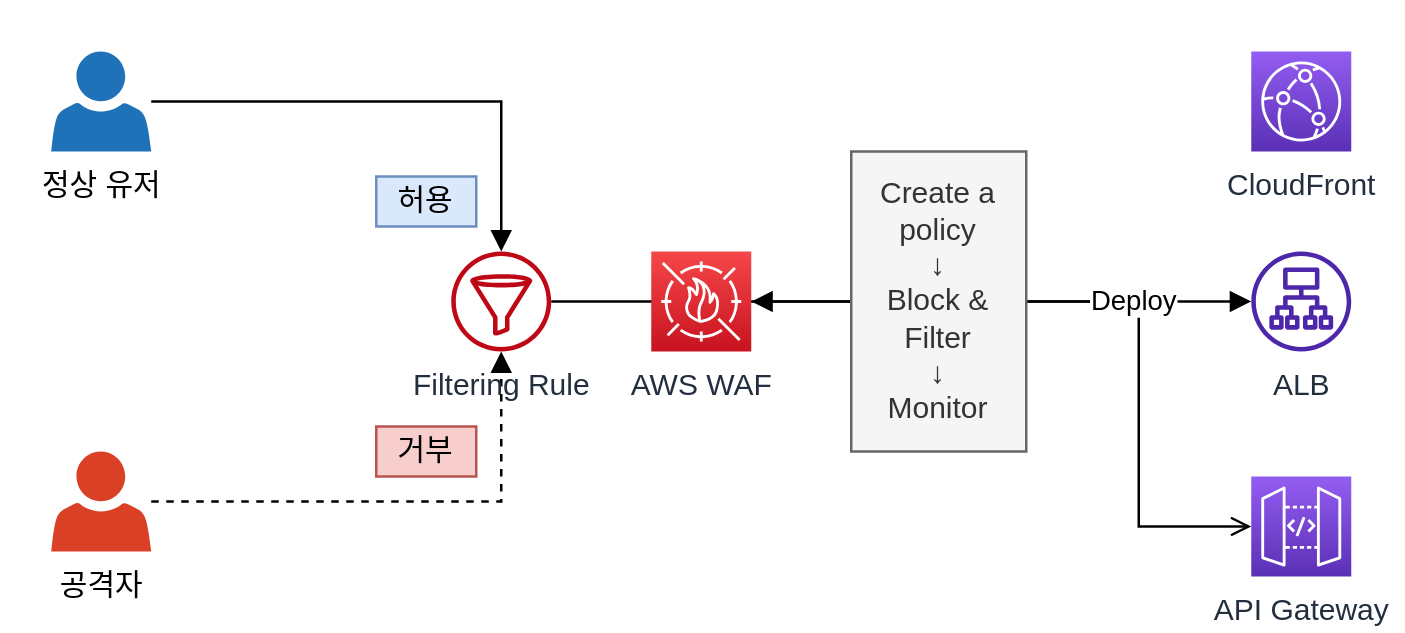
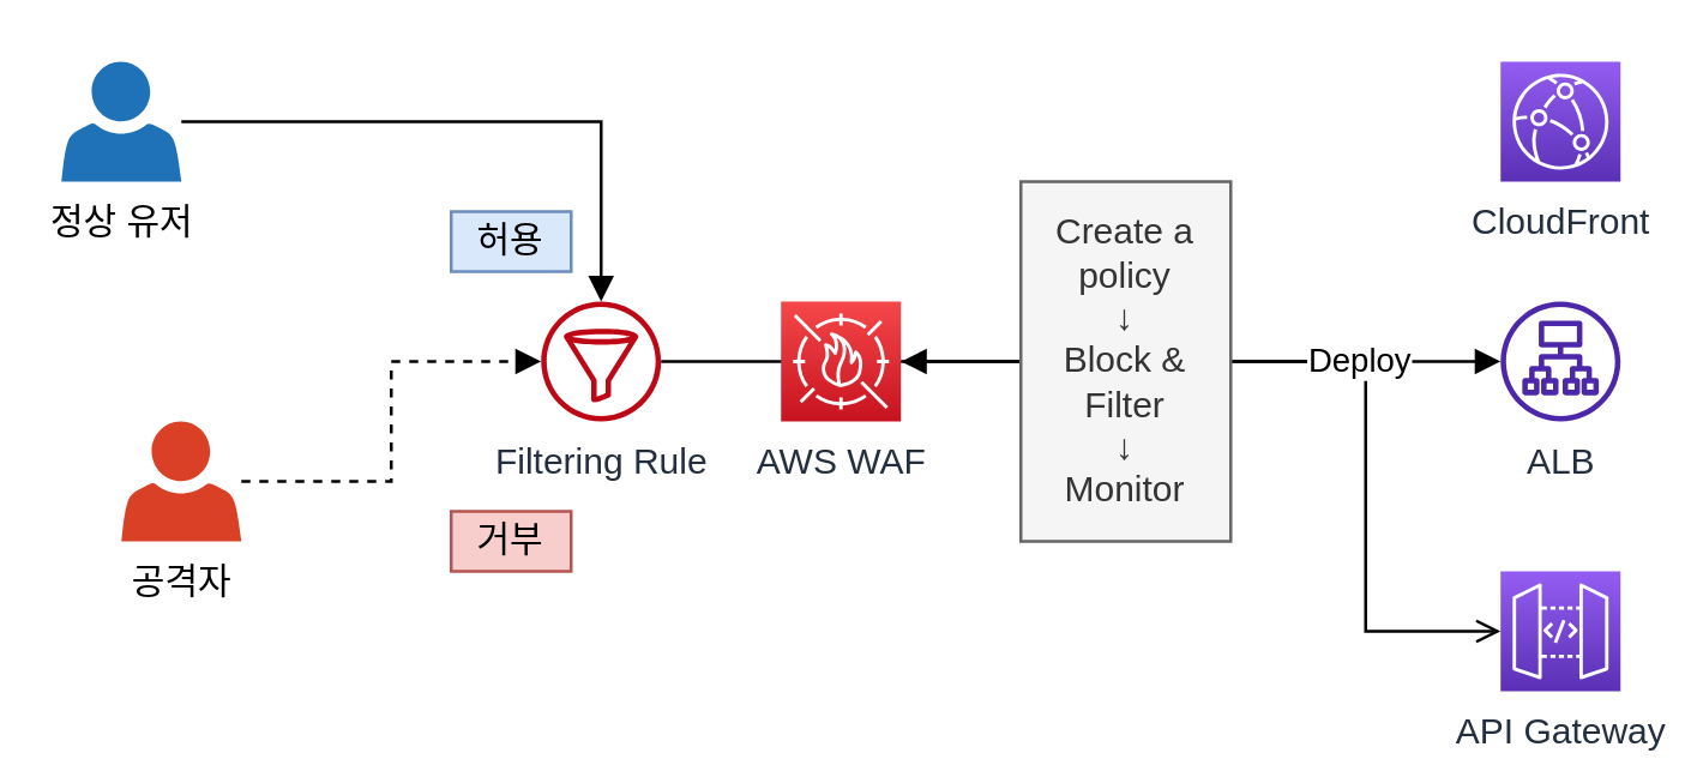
  <mxCell id="0" />
  <mxCell id="1" parent="0" />
  <mxCell id="2" style="edgeStyle=orthogonalEdgeStyle;rounded=0;orthogonalLoop=1;jettySize=auto;html=1;endArrow=none;endFill=0;" edge="1" parent="1" source="7" target="13"><mxGeometry relative="1" as="geometry" /></mxCell>
  <mxCell id="3" style="edgeStyle=orthogonalEdgeStyle;rounded=0;orthogonalLoop=1;jettySize=auto;html=1;endArrow=block;endFill=1;" edge="1" parent="1" source="4" target="7"><mxGeometry relative="1" as="geometry" /></mxCell>
  <mxCell id="4" value="정상 유저" style="sketch=0;pointerEvents=1;shadow=0;dashed=0;html=1;strokeColor=none;labelPosition=center;verticalLabelPosition=bottom;verticalAlign=top;outlineConnect=0;align=center;shape=mxgraph.office.users.user;fillColor=#2072B8;" vertex="1" parent="1"><mxGeometry x="20" y="20" width="40" height="40" as="geometry" /></mxCell>
  <mxCell id="5" style="edgeStyle=orthogonalEdgeStyle;rounded=0;orthogonalLoop=1;jettySize=auto;html=1;endArrow=block;endFill=1;dashed=1;" edge="1" parent="1" source="6" target="7"><mxGeometry relative="1" as="geometry" /></mxCell>
- <mxCell id="6" value="공격자" style="sketch=0;pointerEvents=1;shadow=0;dashed=0;html=1;strokeColor=none;labelPosition=center;verticalLabelPosition=bottom;verticalAlign=top;outlineConnect=0;align=center;shape=mxgraph.office.users.user;fillColor=#DA4026;" vertex="1" parent="1"><mxGeometry x="20" y="180" width="40" height="40" as="geometry" /></mxCell>
+ <mxCell id="6" value="공격자" style="sketch=0;pointerEvents=1;shadow=0;dashed=0;html=1;strokeColor=none;labelPosition=center;verticalLabelPosition=bottom;verticalAlign=top;outlineConnect=0;align=center;shape=mxgraph.office.users.user;fillColor=#DA4026;" vertex="1" parent="1"><mxGeometry x="40" y="140" width="40" height="40" as="geometry" /></mxCell>
  <mxCell id="7" value="Filtering Rule" style="sketch=0;outlineConnect=0;fontColor=#232F3E;gradientColor=none;fillColor=#BF0816;strokeColor=none;dashed=0;verticalLabelPosition=bottom;verticalAlign=top;align=center;html=1;fontSize=12;fontStyle=0;aspect=fixed;pointerEvents=1;shape=mxgraph.aws4.filtering_rule;" vertex="1" parent="1"><mxGeometry x="180" y="100" width="40" height="40" as="geometry" /></mxCell>
  <mxCell id="8" value="AWS WAF" style="sketch=0;points=[[0,0,0],[0.25,0,0],[0.5,0,0],[0.75,0,0],[1,0,0],[0,1,0],[0.25,1,0],[0.5,1,0],[0.75,1,0],[1,1,0],[0,0.25,0],[0,0.5,0],[0,0.75,0],[1,0.25,0],[1,0.5,0],[1,0.75,0]];outlineConnect=0;fontColor=#232F3E;gradientColor=#F54749;gradientDirection=north;fillColor=#C7131F;strokeColor=#ffffff;dashed=0;verticalLabelPosition=bottom;verticalAlign=top;align=center;html=1;fontSize=12;fontStyle=0;aspect=fixed;shape=mxgraph.aws4.resourceIcon;resIcon=mxgraph.aws4.waf;" vertex="1" parent="1"><mxGeometry x="260" y="100" width="40" height="40" as="geometry" /></mxCell>
  <mxCell id="9" style="edgeStyle=orthogonalEdgeStyle;rounded=0;orthogonalLoop=1;jettySize=auto;html=1;endArrow=block;endFill=1;" edge="1" parent="1" source="13" target="8"><mxGeometry relative="1" as="geometry" /></mxCell>
  <mxCell id="10" style="edgeStyle=orthogonalEdgeStyle;rounded=0;orthogonalLoop=1;jettySize=auto;html=1;endArrow=block;endFill=1;" edge="1" parent="1" source="13" target="15"><mxGeometry relative="1" as="geometry" /></mxCell>
  <mxCell id="11" style="edgeStyle=orthogonalEdgeStyle;rounded=0;orthogonalLoop=1;jettySize=auto;html=1;entryX=0;entryY=0.5;entryDx=0;entryDy=0;entryPerimeter=0;endArrow=open;endFill=1;" edge="1" parent="1" source="13" target="16"><mxGeometry relative="1" as="geometry" /></mxCell>
  <mxCell id="12" value="Deploy" style="edgeLabel;html=1;align=center;verticalAlign=middle;resizable=0;points=[];" vertex="1" connectable="0" parent="11"><mxGeometry x="-0.756" y="4" relative="1" as="geometry"><mxPoint x="20" y="3" as="offset" /></mxGeometry></mxCell>
  <mxCell id="13" value="Create a policy&lt;br&gt;↓&lt;br&gt;Block &amp;amp; Filter&lt;br&gt;↓&lt;br&gt;Monitor" style="text;html=1;strokeColor=#666666;fillColor=#f5f5f5;align=center;verticalAlign=middle;whiteSpace=wrap;rounded=0;fontColor=#333333;" vertex="1" parent="1"><mxGeometry x="340" y="60" width="70" height="120" as="geometry" /></mxCell>
  <mxCell id="14" value="CloudFront" style="sketch=0;points=[[0,0,0],[0.25,0,0],[0.5,0,0],[0.75,0,0],[1,0,0],[0,1,0],[0.25,1,0],[0.5,1,0],[0.75,1,0],[1,1,0],[0,0.25,0],[0,0.5,0],[0,0.75,0],[1,0.25,0],[1,0.5,0],[1,0.75,0]];outlineConnect=0;fontColor=#232F3E;gradientColor=#945DF2;gradientDirection=north;fillColor=#5A30B5;strokeColor=#ffffff;dashed=0;verticalLabelPosition=bottom;verticalAlign=top;align=center;html=1;fontSize=12;fontStyle=0;aspect=fixed;shape=mxgraph.aws4.resourceIcon;resIcon=mxgraph.aws4.cloudfront;" vertex="1" parent="1"><mxGeometry x="500" y="20" width="40" height="40" as="geometry" /></mxCell>
  <mxCell id="15" value="ALB" style="sketch=0;outlineConnect=0;fontColor=#232F3E;gradientColor=none;fillColor=#4D27AA;strokeColor=none;dashed=0;verticalLabelPosition=bottom;verticalAlign=top;align=center;html=1;fontSize=12;fontStyle=0;aspect=fixed;pointerEvents=1;shape=mxgraph.aws4.application_load_balancer;" vertex="1" parent="1"><mxGeometry x="500" y="100" width="40" height="40" as="geometry" /></mxCell>
  <mxCell id="16" value="API Gateway" style="sketch=0;points=[[0,0,0],[0.25,0,0],[0.5,0,0],[0.75,0,0],[1,0,0],[0,1,0],[0.25,1,0],[0.5,1,0],[0.75,1,0],[1,1,0],[0,0.25,0],[0,0.5,0],[0,0.75,0],[1,0.25,0],[1,0.5,0],[1,0.75,0]];outlineConnect=0;fontColor=#232F3E;gradientColor=#945DF2;gradientDirection=north;fillColor=#5A30B5;strokeColor=#ffffff;dashed=0;verticalLabelPosition=bottom;verticalAlign=top;align=center;html=1;fontSize=12;fontStyle=0;aspect=fixed;shape=mxgraph.aws4.resourceIcon;resIcon=mxgraph.aws4.api_gateway;" vertex="1" parent="1"><mxGeometry x="500" y="190" width="40" height="40" as="geometry" /></mxCell>
  <mxCell id="17" value="거부" style="text;html=1;strokeColor=#b85450;fillColor=#f8cecc;align=center;verticalAlign=middle;whiteSpace=wrap;rounded=0;" vertex="1" parent="1"><mxGeometry x="150" y="170" width="40" height="20" as="geometry" /></mxCell>
  <mxCell id="18" value="허용" style="text;html=1;strokeColor=#6c8ebf;fillColor=#dae8fc;align=center;verticalAlign=middle;whiteSpace=wrap;rounded=0;" vertex="1" parent="1"><mxGeometry x="150" y="70" width="40" height="20" as="geometry" /></mxCell>
